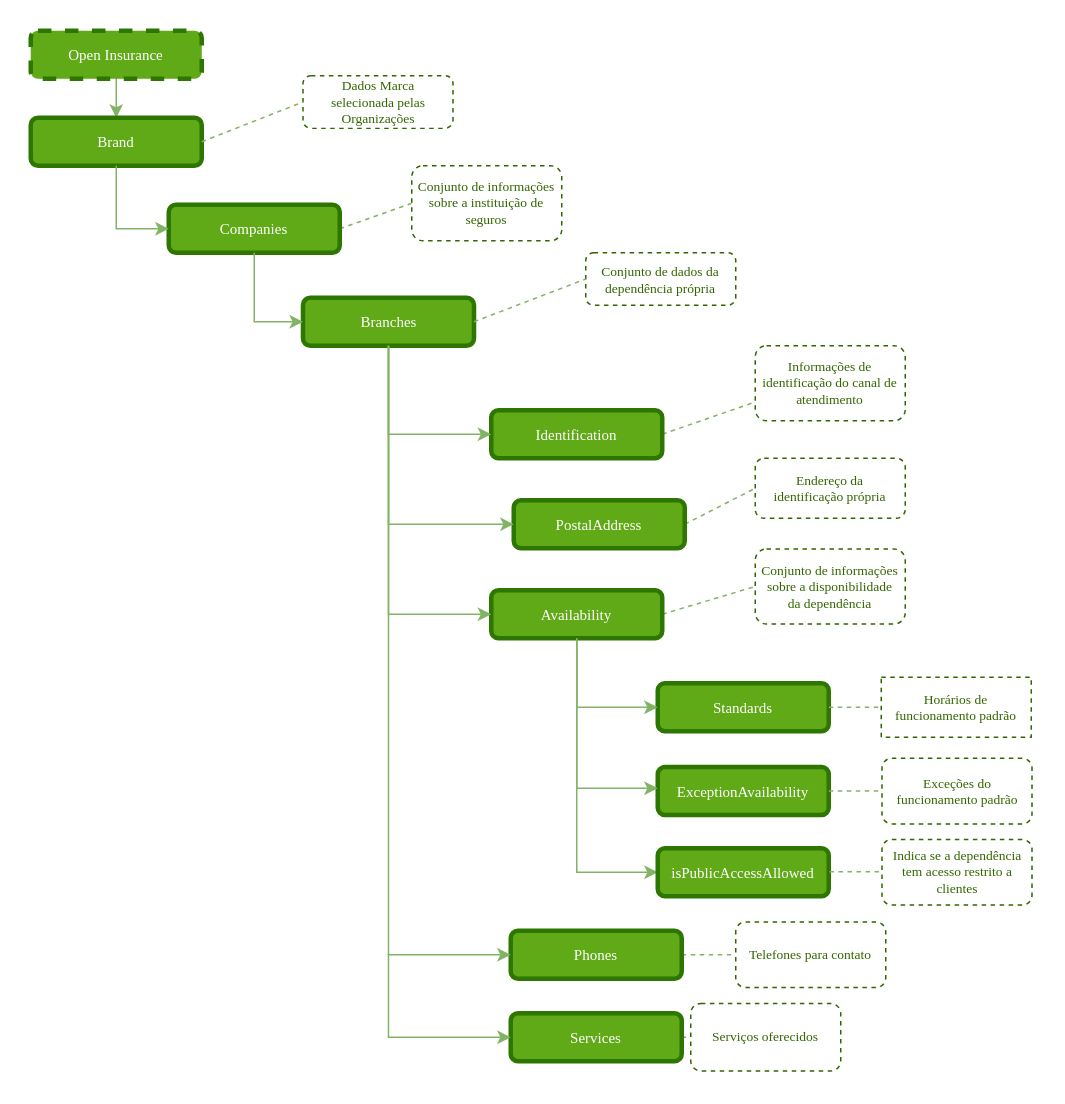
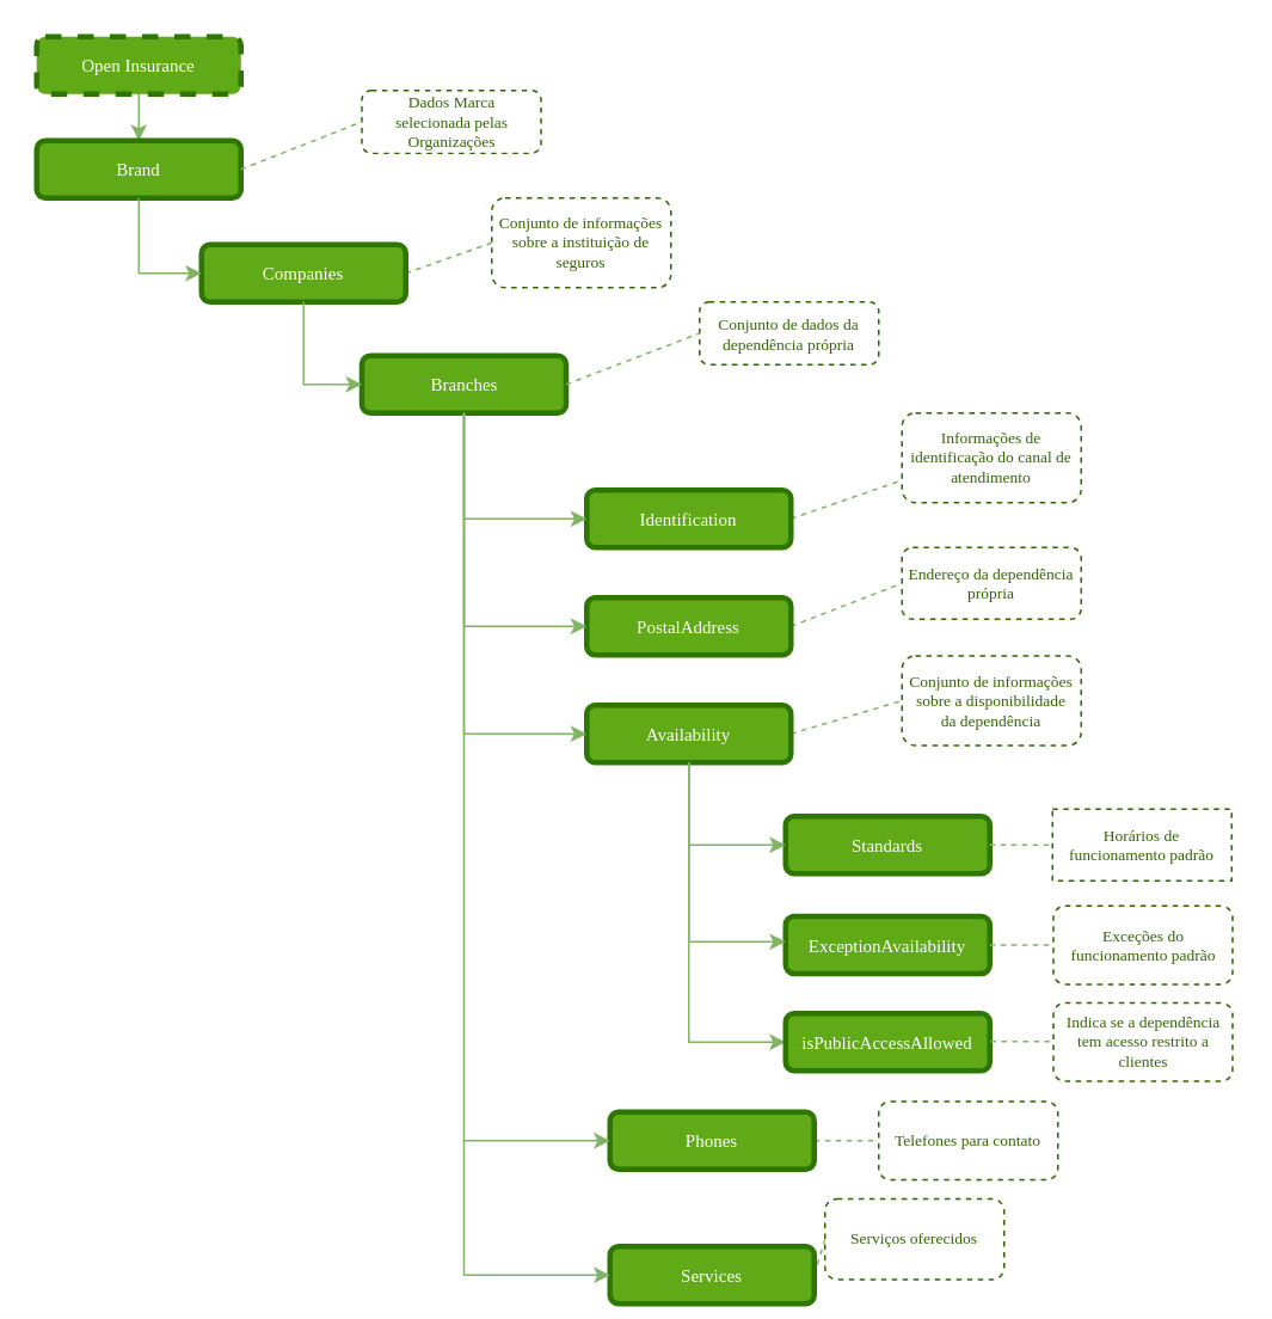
  <mxCell id="0" />
  <mxCell id="1" parent="0" />
  <mxCell id="2" style="edgeStyle=orthogonalEdgeStyle;rounded=0;orthogonalLoop=1;jettySize=auto;html=1;exitX=0.5;exitY=1;exitDx=0;exitDy=0;entryX=0.5;entryY=0;entryDx=0;entryDy=0;endSize=6;fillColor=#d5e8d4;strokeColor=#82b366;comic=0;shadow=0;backgroundOutline=0;snapToPoint=0;fixDash=0;endArrow=classic;endFill=1;" parent="1" source="3" target="26" edge="1"><mxGeometry relative="1" as="geometry"><mxPoint x="77" y="85" as="targetPoint" /><Array as="points"><mxPoint x="77" y="50" /><mxPoint x="77" y="75" /></Array></mxGeometry></mxCell>
  <mxCell id="3" value="Open Insurance" style="rounded=1;whiteSpace=wrap;html=1;comic=0;shadow=0;backgroundOutline=0;snapToPoint=0;fixDash=0;strokeWidth=3;fontFamily=Verdana;fontStyle=0;labelBackgroundColor=none;labelBorderColor=none;fontSize=10;fillColor=#60a917;strokeColor=#2D7600;fontColor=#ffffff;dashed=1;" parent="1" vertex="1"><mxGeometry x="20" y="20" width="114" height="32" as="geometry" /></mxCell>
  <mxCell id="4" style="edgeStyle=none;rounded=1;orthogonalLoop=1;jettySize=auto;html=1;exitX=1;exitY=0.5;exitDx=0;exitDy=0;entryX=0;entryY=0.5;entryDx=0;entryDy=0;dashed=1;endArrow=none;endFill=0;endSize=6;strokeColor=#82b366;fillColor=#d5e8d4;" parent="1" source="9" target="7" edge="1"><mxGeometry relative="1" as="geometry" /></mxCell>
  <mxCell id="5" style="edgeStyle=none;rounded=1;orthogonalLoop=1;jettySize=auto;html=1;exitX=1;exitY=0.5;exitDx=0;exitDy=0;entryX=0;entryY=0.5;entryDx=0;entryDy=0;dashed=1;endArrow=none;endFill=0;endSize=6;strokeColor=#82b366;fillColor=#d5e8d4;" parent="1" source="6" target="17" edge="1"><mxGeometry relative="1" as="geometry" /></mxCell>
- <mxCell id="6" value="Services" style="rounded=1;whiteSpace=wrap;html=1;comic=0;shadow=0;backgroundOutline=0;snapToPoint=0;fixDash=0;strokeWidth=3;fontFamily=Verdana;fontStyle=0;labelBackgroundColor=none;labelBorderColor=none;fontSize=10;fillColor=#60a917;strokeColor=#2D7600;fontColor=#ffffff;" parent="1" vertex="1"><mxGeometry x="340" y="675" width="114" height="32" as="geometry" /></mxCell>
+ <mxCell id="6" value="Services" style="rounded=1;whiteSpace=wrap;html=1;comic=0;shadow=0;backgroundOutline=0;snapToPoint=0;fixDash=0;strokeWidth=3;fontFamily=Verdana;fontStyle=0;labelBackgroundColor=none;labelBorderColor=none;fontSize=10;fillColor=#60a917;strokeColor=#2D7600;fontColor=#ffffff;" parent="1" vertex="1"><mxGeometry x="340" y="695" width="114" height="32" as="geometry" /></mxCell>
  <mxCell id="7" value="&lt;font style=&quot;font-size: 9px&quot;&gt;Conjunto de informações sobre a instituição de seguros&lt;/font&gt;" style="rounded=1;whiteSpace=wrap;html=1;shadow=0;comic=0;strokeWidth=1;fillColor=#ffffff;gradientColor=#ffffff;fontFamily=Verdana;fontSize=9;dashed=1;spacingLeft=5;spacing=0;spacingRight=5;spacingBottom=5;spacingTop=5;align=center;verticalAlign=middle;strokeColor=#336600;labelBackgroundColor=#ffffff;fontColor=#336600;" parent="1" vertex="1"><mxGeometry x="274" y="110" width="100" height="50" as="geometry" /></mxCell>
  <mxCell id="8" value="Branches" style="rounded=1;whiteSpace=wrap;html=1;comic=0;shadow=0;backgroundOutline=0;snapToPoint=0;fixDash=0;strokeWidth=3;fontFamily=Verdana;fontStyle=0;labelBackgroundColor=none;labelBorderColor=none;fontSize=10;fillColor=#60a917;strokeColor=#2D7600;fontColor=#ffffff;" parent="1" vertex="1"><mxGeometry x="201.5" y="198" width="114" height="32" as="geometry" /></mxCell>
  <mxCell id="9" value="Companies" style="rounded=1;whiteSpace=wrap;html=1;comic=0;shadow=0;backgroundOutline=0;snapToPoint=0;fixDash=0;strokeWidth=3;fontFamily=Verdana;fontStyle=0;labelBackgroundColor=none;labelBorderColor=none;fontSize=10;fillColor=#60a917;strokeColor=#2D7600;fontColor=#ffffff;" parent="1" vertex="1"><mxGeometry x="112" y="136" width="114" height="32" as="geometry" /></mxCell>
  <mxCell id="10" style="edgeStyle=none;rounded=1;orthogonalLoop=1;jettySize=auto;html=1;exitX=1;exitY=0.5;exitDx=0;exitDy=0;entryX=0;entryY=0.5;entryDx=0;entryDy=0;dashed=1;endArrow=none;endFill=0;endSize=6;strokeColor=#82b366;fillColor=#d5e8d4;" parent="1" source="12" target="16" edge="1"><mxGeometry relative="1" as="geometry" /></mxCell>
  <mxCell id="11" value="" style="edgeStyle=orthogonalEdgeStyle;rounded=0;orthogonalLoop=1;jettySize=auto;html=1;entryX=0;entryY=0.5;entryDx=0;entryDy=0;strokeColor=#82b366;fillColor=#d5e8d4;" parent="1" source="12" target="40" edge="1"><mxGeometry relative="1" as="geometry"><Array as="points"><mxPoint x="384" y="581" /></Array></mxGeometry></mxCell>
  <mxCell id="12" value="Availability" style="rounded=1;comic=0;shadow=0;backgroundOutline=0;snapToPoint=0;fixDash=0;strokeWidth=3;fontFamily=Verdana;fontStyle=0;labelBorderColor=none;labelBackgroundColor=none;whiteSpace=wrap;html=1;fontSize=10;fillColor=#60a917;strokeColor=#2D7600;fontColor=#ffffff;" parent="1" vertex="1"><mxGeometry x="327" y="393" width="114" height="32" as="geometry" /></mxCell>
  <mxCell id="13" style="rounded=1;orthogonalLoop=1;jettySize=auto;html=1;exitX=1;exitY=0.5;exitDx=0;exitDy=0;entryX=0;entryY=0.5;entryDx=0;entryDy=0;endArrow=none;endFill=0;endSize=6;strokeColor=#82b366;dashed=1;fillColor=#d5e8d4;" parent="1" source="14" target="15" edge="1"><mxGeometry relative="1" as="geometry" /></mxCell>
- <mxCell id="14" value="PostalAddress" style="rounded=1;comic=0;shadow=0;backgroundOutline=0;snapToPoint=0;fixDash=0;strokeWidth=3;fontFamily=Verdana;fontStyle=0;labelBorderColor=none;labelBackgroundColor=none;whiteSpace=wrap;html=1;fontSize=10;fillColor=#60a917;strokeColor=#2D7600;fontColor=#ffffff;" parent="1" vertex="1"><mxGeometry x="342" y="333" width="114" height="32" as="geometry" /></mxCell>
- <mxCell id="15" value="&lt;font style=&quot;font-size: 9px&quot;&gt;Endereço&lt;/font&gt;&amp;nbsp;da identificação própria" style="rounded=1;whiteSpace=wrap;html=1;shadow=0;comic=0;strokeColor=#336600;strokeWidth=1;fillColor=#ffffff;gradientColor=#ffffff;fontFamily=Verdana;fontSize=9;fontColor=#336600;dashed=1;spacingLeft=5;spacing=0;spacingRight=5;spacingBottom=5;spacingTop=5;align=center;verticalAlign=middle;labelBackgroundColor=#ffffff;" parent="1" vertex="1"><mxGeometry x="503" y="305" width="100" height="40" as="geometry" /></mxCell>
+ <mxCell id="14" value="PostalAddress" style="rounded=1;comic=0;shadow=0;backgroundOutline=0;snapToPoint=0;fixDash=0;strokeWidth=3;fontFamily=Verdana;fontStyle=0;labelBorderColor=none;labelBackgroundColor=none;whiteSpace=wrap;html=1;fontSize=10;fillColor=#60a917;strokeColor=#2D7600;fontColor=#ffffff;" parent="1" vertex="1"><mxGeometry x="327" y="333" width="114" height="32" as="geometry" /></mxCell>
+ <mxCell id="15" value="&lt;font style=&quot;font-size: 9px&quot;&gt;Endereço&lt;/font&gt;&amp;nbsp;da dependência própria" style="rounded=1;whiteSpace=wrap;html=1;shadow=0;comic=0;strokeColor=#336600;strokeWidth=1;fillColor=#ffffff;gradientColor=#ffffff;fontFamily=Verdana;fontSize=9;fontColor=#336600;dashed=1;spacingLeft=5;spacing=0;spacingRight=5;spacingBottom=5;spacingTop=5;align=center;verticalAlign=middle;labelBackgroundColor=#ffffff;" parent="1" vertex="1"><mxGeometry x="503" y="305" width="100" height="40" as="geometry" /></mxCell>
  <mxCell id="16" value="&lt;font style=&quot;font-size: 9px&quot;&gt;Conjunto de informações sobre a disponibilidade da dependência&lt;/font&gt;" style="rounded=1;whiteSpace=wrap;html=1;shadow=0;comic=0;strokeColor=#336600;strokeWidth=1;fillColor=#ffffff;gradientColor=#ffffff;fontFamily=Verdana;fontSize=9;fontColor=#336600;dashed=1;spacingLeft=5;spacing=0;spacingRight=5;spacingBottom=5;spacingTop=5;align=center;verticalAlign=middle;labelBackgroundColor=#ffffff;" parent="1" vertex="1"><mxGeometry x="503" y="365.5" width="100" height="50" as="geometry" /></mxCell>
  <mxCell id="17" value="&lt;font style=&quot;font-size: 9px&quot;&gt;Serviços oferecidos&lt;/font&gt;" style="rounded=1;whiteSpace=wrap;html=1;shadow=0;comic=0;strokeColor=#336600;strokeWidth=1;fillColor=#ffffff;gradientColor=#ffffff;fontFamily=Verdana;fontSize=9;fontColor=#336600;dashed=1;spacingLeft=5;spacing=0;spacingRight=5;spacingBottom=5;spacingTop=5;align=center;verticalAlign=middle;labelBackgroundColor=#ffffff;" parent="1" vertex="1"><mxGeometry x="460" y="668.5" width="100" height="45" as="geometry" /></mxCell>
  <mxCell id="18" value="Standards" style="rounded=1;comic=0;shadow=0;backgroundOutline=0;snapToPoint=0;fixDash=0;strokeWidth=3;fontFamily=Verdana;fontStyle=0;labelBorderColor=none;labelBackgroundColor=none;whiteSpace=wrap;html=1;fontSize=10;fillColor=#60a917;strokeColor=#2D7600;fontColor=#ffffff;" parent="1" vertex="1"><mxGeometry x="438" y="455" width="114" height="32" as="geometry" /></mxCell>
  <mxCell id="19" value="ExceptionAvailability" style="rounded=1;comic=0;shadow=0;backgroundOutline=0;snapToPoint=0;fixDash=0;strokeWidth=3;fontFamily=Verdana;fontStyle=0;labelBorderColor=none;labelBackgroundColor=none;whiteSpace=wrap;html=1;fontSize=10;fillColor=#60a917;strokeColor=#2D7600;fontColor=#ffffff;" parent="1" vertex="1"><mxGeometry x="438" y="510.88" width="114" height="32" as="geometry" /></mxCell>
  <mxCell id="20" value="&lt;font style=&quot;font-size: 9px&quot;&gt;Horários de funcionamento padrão&lt;/font&gt;" style="whiteSpace=wrap;html=1;shadow=0;comic=0;strokeColor=#336600;strokeWidth=1;fillColor=#ffffff;gradientColor=#ffffff;fontFamily=Verdana;fontSize=9;fontColor=#336600;dashed=1;spacingLeft=5;spacing=0;spacingRight=5;spacingBottom=5;spacingTop=5;align=center;verticalAlign=middle;labelBackgroundColor=#ffffff;rounded=0;" parent="1" vertex="1"><mxGeometry x="587" y="451" width="100" height="40" as="geometry" /></mxCell>
  <mxCell id="21" value="Exceções do funcionamento padrão" style="rounded=1;whiteSpace=wrap;html=1;shadow=0;comic=0;strokeColor=#336600;strokeWidth=1;fillColor=#ffffff;gradientColor=#ffffff;fontFamily=Verdana;fontSize=9;fontColor=#336600;dashed=1;spacingLeft=5;spacing=0;spacingRight=5;spacingBottom=5;spacingTop=5;align=center;verticalAlign=middle;labelBackgroundColor=#ffffff;" parent="1" vertex="1"><mxGeometry x="587.5" y="505" width="100" height="43.75" as="geometry" /></mxCell>
  <mxCell id="22" style="edgeStyle=none;rounded=1;orthogonalLoop=1;jettySize=auto;html=1;exitX=1;exitY=0.5;exitDx=0;exitDy=0;entryX=0;entryY=0.5;entryDx=0;entryDy=0;dashed=1;endArrow=none;endFill=0;endSize=6;strokeColor=#82b366;fillColor=#d5e8d4;" parent="1" source="18" target="20" edge="1"><mxGeometry relative="1" as="geometry"><mxPoint x="512.5" y="418.5" as="sourcePoint" /><mxPoint x="598.5" y="448.5" as="targetPoint" /></mxGeometry></mxCell>
  <mxCell id="23" style="edgeStyle=none;rounded=1;orthogonalLoop=1;jettySize=auto;html=1;exitX=1;exitY=0.5;exitDx=0;exitDy=0;entryX=0;entryY=0.5;entryDx=0;entryDy=0;dashed=1;endArrow=none;endFill=0;endSize=6;strokeColor=#82b366;fillColor=#d5e8d4;" parent="1" source="19" target="21" edge="1"><mxGeometry relative="1" as="geometry"><mxPoint x="522.5" y="428.5" as="sourcePoint" /><mxPoint x="588.5" y="380.5" as="targetPoint" /></mxGeometry></mxCell>
  <mxCell id="24" value="Telefones para contato" style="rounded=1;whiteSpace=wrap;html=1;shadow=0;comic=0;strokeColor=#336600;strokeWidth=1;fillColor=#ffffff;gradientColor=#ffffff;fontFamily=Verdana;fontSize=9;fontColor=#336600;dashed=1;spacingLeft=5;spacing=0;spacingRight=5;spacingBottom=5;spacingTop=5;align=center;verticalAlign=middle;labelBackgroundColor=#ffffff;" parent="1" vertex="1"><mxGeometry x="490" y="614.13" width="100" height="43.75" as="geometry" /></mxCell>
  <mxCell id="25" style="edgeStyle=none;rounded=1;orthogonalLoop=1;jettySize=auto;html=1;exitX=1;exitY=0.5;exitDx=0;exitDy=0;entryX=0;entryY=0.5;entryDx=0;entryDy=0;dashed=1;endArrow=none;endFill=0;endSize=6;strokeColor=#82b366;fillColor=#d5e8d4;" parent="1" source="38" target="24" edge="1"><mxGeometry relative="1" as="geometry"><mxPoint x="558.5" y="544.75" as="sourcePoint" /><mxPoint x="608.5" y="536.625" as="targetPoint" /></mxGeometry></mxCell>
  <mxCell id="26" value="Brand" style="rounded=1;whiteSpace=wrap;html=1;comic=0;shadow=0;backgroundOutline=0;snapToPoint=0;fixDash=0;strokeWidth=3;fontFamily=Verdana;fontStyle=0;labelBackgroundColor=none;labelBorderColor=none;fontSize=10;fillColor=#60a917;strokeColor=#2D7600;fontColor=#ffffff;" parent="1" vertex="1"><mxGeometry x="20" y="78" width="114" height="32" as="geometry" /></mxCell>
  <mxCell id="27" value="Dados Marca selecionada pelas Organizações" style="rounded=1;whiteSpace=wrap;html=1;shadow=0;comic=0;strokeColor=#336600;strokeWidth=1;fillColor=#ffffff;gradientColor=#ffffff;fontFamily=Verdana;fontSize=9;fontColor=#336600;dashed=1;spacingLeft=5;spacing=0;spacingRight=5;spacingBottom=5;spacingTop=5;align=center;verticalAlign=middle;labelBackgroundColor=#ffffff;" parent="1" vertex="1"><mxGeometry x="201.5" y="50" width="100" height="35" as="geometry" /></mxCell>
  <mxCell id="28" style="edgeStyle=none;rounded=1;orthogonalLoop=1;jettySize=auto;html=1;exitX=1;exitY=0.5;exitDx=0;exitDy=0;entryX=0;entryY=0.5;entryDx=0;entryDy=0;dashed=1;endArrow=none;endFill=0;endSize=6;strokeColor=#82b366;fillColor=#d5e8d4;" parent="1" source="26" target="27" edge="1"><mxGeometry relative="1" as="geometry"><mxPoint x="144" y="162" as="sourcePoint" /><mxPoint x="214" y="153" as="targetPoint" /></mxGeometry></mxCell>
  <mxCell id="29" style="edgeStyle=orthogonalEdgeStyle;rounded=0;orthogonalLoop=1;jettySize=auto;html=1;exitX=0.5;exitY=1;exitDx=0;exitDy=0;entryX=0;entryY=0.5;entryDx=0;entryDy=0;strokeColor=#82b366;endArrow=classic;endFill=1;fillColor=#d5e8d4;" parent="1" source="26" target="9" edge="1"><mxGeometry relative="1" as="geometry"><mxPoint x="-50" y="217.25" as="sourcePoint" /><mxPoint x="-7" y="272.75" as="targetPoint" /></mxGeometry></mxCell>
  <mxCell id="30" style="edgeStyle=orthogonalEdgeStyle;rounded=0;orthogonalLoop=1;jettySize=auto;html=1;exitX=0.5;exitY=1;exitDx=0;exitDy=0;entryX=0;entryY=0.5;entryDx=0;entryDy=0;strokeColor=#82b366;endArrow=classic;endFill=1;fillColor=#d5e8d4;" parent="1" source="9" target="8" edge="1"><mxGeometry relative="1" as="geometry"><mxPoint x="87" y="120" as="sourcePoint" /><mxPoint x="122" y="162" as="targetPoint" /></mxGeometry></mxCell>
  <mxCell id="31" style="edgeStyle=orthogonalEdgeStyle;rounded=0;orthogonalLoop=1;jettySize=auto;html=1;exitX=0.5;exitY=1;exitDx=0;exitDy=0;entryX=0;entryY=0.5;entryDx=0;entryDy=0;strokeColor=#82b366;endArrow=classic;endFill=1;fillColor=#d5e8d4;" parent="1" source="8" target="14" edge="1"><mxGeometry relative="1" as="geometry"><mxPoint x="189" y="334.5" as="sourcePoint" /><mxPoint x="221.5" y="380.5" as="targetPoint" /></mxGeometry></mxCell>
  <mxCell id="32" style="edgeStyle=orthogonalEdgeStyle;rounded=0;orthogonalLoop=1;jettySize=auto;html=1;exitX=0.5;exitY=1;exitDx=0;exitDy=0;entryX=0;entryY=0.5;entryDx=0;entryDy=0;strokeColor=#82b366;endArrow=classic;endFill=1;fillColor=#d5e8d4;" parent="1" source="8" target="12" edge="1"><mxGeometry relative="1" as="geometry"><mxPoint x="160" y="325" as="sourcePoint" /><mxPoint x="192.5" y="371" as="targetPoint" /></mxGeometry></mxCell>
  <mxCell id="33" style="edgeStyle=orthogonalEdgeStyle;rounded=0;orthogonalLoop=1;jettySize=auto;html=1;exitX=0.5;exitY=1;exitDx=0;exitDy=0;entryX=0;entryY=0.5;entryDx=0;entryDy=0;strokeColor=#82b366;endArrow=classic;endFill=1;fillColor=#d5e8d4;" parent="1" source="12" target="18" edge="1"><mxGeometry relative="1" as="geometry"><mxPoint x="291" y="499" as="sourcePoint" /><mxPoint x="323.5" y="545" as="targetPoint" /></mxGeometry></mxCell>
  <mxCell id="34" style="edgeStyle=orthogonalEdgeStyle;rounded=0;orthogonalLoop=1;jettySize=auto;html=1;exitX=0.5;exitY=1;exitDx=0;exitDy=0;strokeColor=#82b366;endArrow=classic;endFill=1;fillColor=#d5e8d4;" parent="1" edge="1"><mxGeometry relative="1" as="geometry"><mxPoint x="384" y="425" as="sourcePoint" /><mxPoint x="438" y="525" as="targetPoint" /><Array as="points"><mxPoint x="384" y="525" /></Array></mxGeometry></mxCell>
  <mxCell id="35" style="edgeStyle=orthogonalEdgeStyle;rounded=0;orthogonalLoop=1;jettySize=auto;html=1;exitX=0.5;exitY=1;exitDx=0;exitDy=0;entryX=0;entryY=0.5;entryDx=0;entryDy=0;strokeColor=#82b366;endArrow=classic;endFill=1;fillColor=#d5e8d4;" parent="1" source="8" target="6" edge="1"><mxGeometry relative="1" as="geometry"><mxPoint x="249" y="248" as="sourcePoint" /><mxPoint x="281.5" y="294" as="targetPoint" /></mxGeometry></mxCell>
  <mxCell id="36" value="&lt;font style=&quot;font-size: 9px&quot;&gt;Conjunto de dados da dependência própria&lt;/font&gt;" style="rounded=1;whiteSpace=wrap;html=1;shadow=0;comic=0;strokeColor=#336600;strokeWidth=1;fillColor=#ffffff;gradientColor=#ffffff;fontFamily=Verdana;fontSize=9;fontColor=#336600;dashed=1;spacingLeft=5;spacing=0;spacingRight=5;spacingBottom=5;spacingTop=5;align=center;verticalAlign=middle;labelBackgroundColor=#ffffff;" parent="1" vertex="1"><mxGeometry x="390" y="168" width="100" height="35" as="geometry" /></mxCell>
  <mxCell id="37" style="edgeStyle=none;rounded=1;orthogonalLoop=1;jettySize=auto;html=1;exitX=1;exitY=0.5;exitDx=0;exitDy=0;entryX=0;entryY=0.5;entryDx=0;entryDy=0;dashed=1;endArrow=none;endFill=0;endSize=6;strokeColor=#82b366;fillColor=#d5e8d4;" parent="1" source="8" target="36" edge="1"><mxGeometry relative="1" as="geometry"><mxPoint x="360" y="194" as="sourcePoint" /><mxPoint x="469" y="258" as="targetPoint" /></mxGeometry></mxCell>
  <mxCell id="38" value="Phones" style="rounded=1;comic=0;shadow=0;backgroundOutline=0;snapToPoint=0;fixDash=0;strokeWidth=3;fontFamily=Verdana;fontStyle=0;labelBorderColor=none;labelBackgroundColor=none;whiteSpace=wrap;html=1;fontSize=10;fillColor=#60a917;strokeColor=#2D7600;fontColor=#ffffff;" parent="1" vertex="1"><mxGeometry x="340" y="620" width="114" height="32" as="geometry" /></mxCell>
  <mxCell id="39" style="edgeStyle=orthogonalEdgeStyle;rounded=0;orthogonalLoop=1;jettySize=auto;html=1;entryX=0;entryY=0.5;entryDx=0;entryDy=0;strokeColor=#82b366;endArrow=classic;endFill=1;fillColor=#d5e8d4;" parent="1" target="38" edge="1"><mxGeometry relative="1" as="geometry"><mxPoint x="258" y="636" as="sourcePoint" /><mxPoint x="398" y="590.87" as="targetPoint" /><Array as="points"><mxPoint x="280" y="636" /><mxPoint x="280" y="636" /></Array></mxGeometry></mxCell>
  <mxCell id="40" value="isPublicAccessAllowed" style="rounded=1;comic=0;shadow=0;backgroundOutline=0;snapToPoint=0;fixDash=0;strokeWidth=3;fontFamily=Verdana;fontStyle=0;labelBorderColor=none;labelBackgroundColor=none;whiteSpace=wrap;html=1;fontSize=10;fillColor=#60a917;strokeColor=#2D7600;fontColor=#ffffff;" parent="1" vertex="1"><mxGeometry x="438" y="565" width="114" height="32" as="geometry" /></mxCell>
  <mxCell id="41" value="Indica se a dependência tem acesso restrito a clientes" style="rounded=1;whiteSpace=wrap;html=1;shadow=0;comic=0;strokeColor=#336600;strokeWidth=1;fillColor=#ffffff;gradientColor=#ffffff;fontFamily=Verdana;fontSize=9;fontColor=#336600;dashed=1;spacingLeft=5;spacing=0;spacingRight=5;spacingBottom=5;spacingTop=5;align=center;verticalAlign=middle;labelBackgroundColor=#ffffff;" parent="1" vertex="1"><mxGeometry x="587.5" y="559.13" width="100" height="43.75" as="geometry" /></mxCell>
  <mxCell id="42" style="edgeStyle=none;rounded=1;orthogonalLoop=1;jettySize=auto;html=1;exitX=1;exitY=0.5;exitDx=0;exitDy=0;entryX=0;entryY=0.5;entryDx=0;entryDy=0;dashed=1;endArrow=none;endFill=0;endSize=6;strokeColor=#82b366;fillColor=#d5e8d4;" parent="1" edge="1"><mxGeometry relative="1" as="geometry"><mxPoint x="552.5" y="580.59" as="sourcePoint" /><mxPoint x="587.5" y="580.59" as="targetPoint" /></mxGeometry></mxCell>
  <mxCell id="43" style="rounded=1;orthogonalLoop=1;jettySize=auto;html=1;exitX=1;exitY=0.5;exitDx=0;exitDy=0;entryX=0;entryY=0.75;entryDx=0;entryDy=0;endArrow=none;endFill=0;endSize=6;strokeColor=#82b366;dashed=1;fillColor=#d5e8d4;" parent="1" source="44" target="45" edge="1"><mxGeometry relative="1" as="geometry" /></mxCell>
  <mxCell id="44" value="Identification" style="rounded=1;comic=0;shadow=0;backgroundOutline=0;snapToPoint=0;fixDash=0;strokeWidth=3;fontFamily=Verdana;fontStyle=0;labelBorderColor=none;labelBackgroundColor=none;whiteSpace=wrap;html=1;fontSize=10;fillColor=#60a917;strokeColor=#2D7600;fontColor=#ffffff;" parent="1" vertex="1"><mxGeometry x="327" y="273" width="114" height="32" as="geometry" /></mxCell>
  <mxCell id="45" value="Informações de identificação do canal de atendimento" style="rounded=1;whiteSpace=wrap;html=1;shadow=0;comic=0;strokeColor=#336600;strokeWidth=1;fillColor=#ffffff;gradientColor=#ffffff;fontFamily=Verdana;fontSize=9;fontColor=#336600;dashed=1;spacingLeft=5;spacing=0;spacingRight=5;spacingBottom=5;spacingTop=5;align=center;verticalAlign=middle;labelBackgroundColor=#ffffff;" parent="1" vertex="1"><mxGeometry x="503" y="230" width="100" height="50" as="geometry" /></mxCell>
  <mxCell id="46" style="edgeStyle=orthogonalEdgeStyle;rounded=0;orthogonalLoop=1;jettySize=auto;html=1;exitX=0.5;exitY=1;exitDx=0;exitDy=0;entryX=0;entryY=0.5;entryDx=0;entryDy=0;strokeColor=#82b366;endArrow=classic;endFill=1;fillColor=#d5e8d4;" parent="1" source="8" target="44" edge="1"><mxGeometry relative="1" as="geometry"><mxPoint x="268.5" y="240" as="sourcePoint" /><mxPoint x="337" y="504" as="targetPoint" /></mxGeometry></mxCell>
